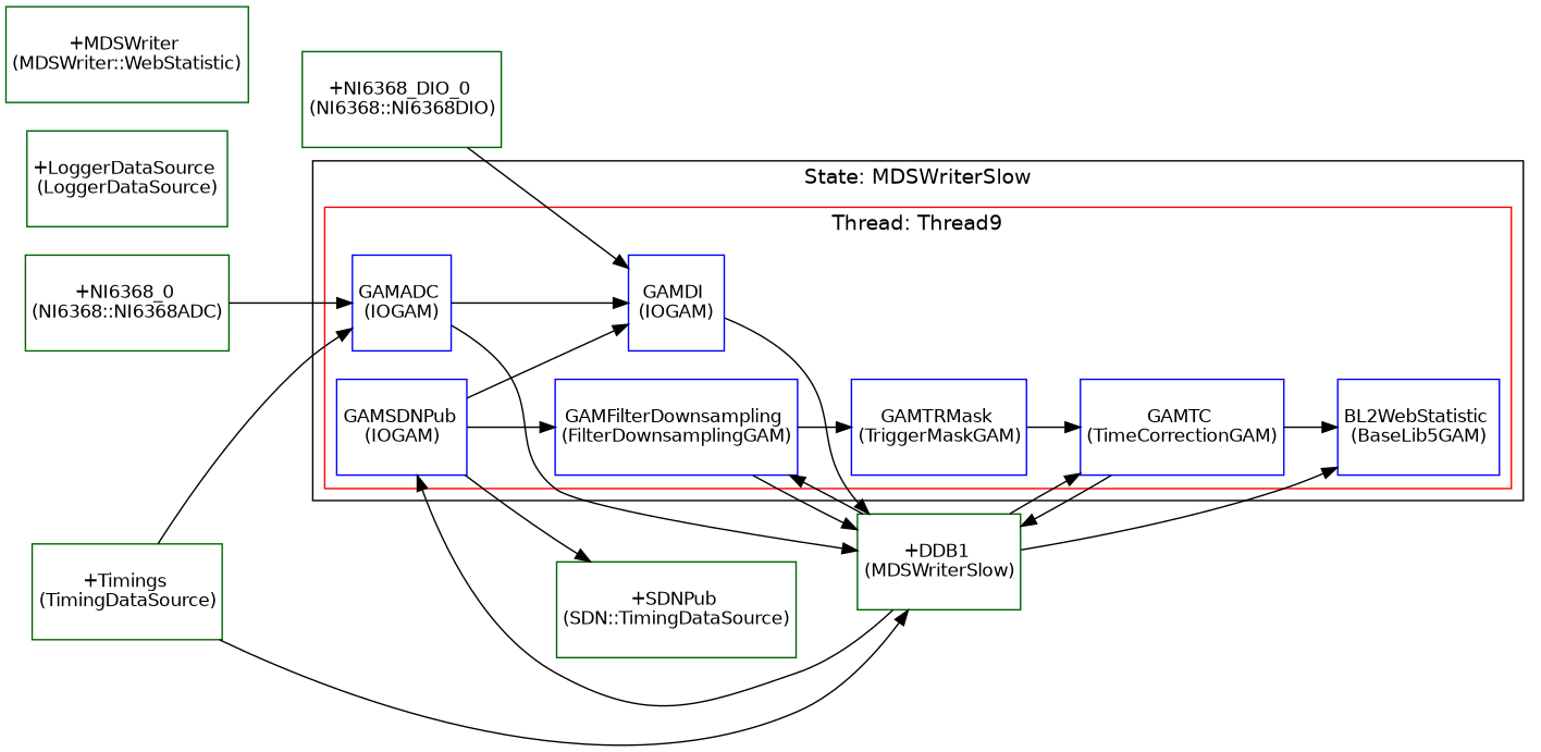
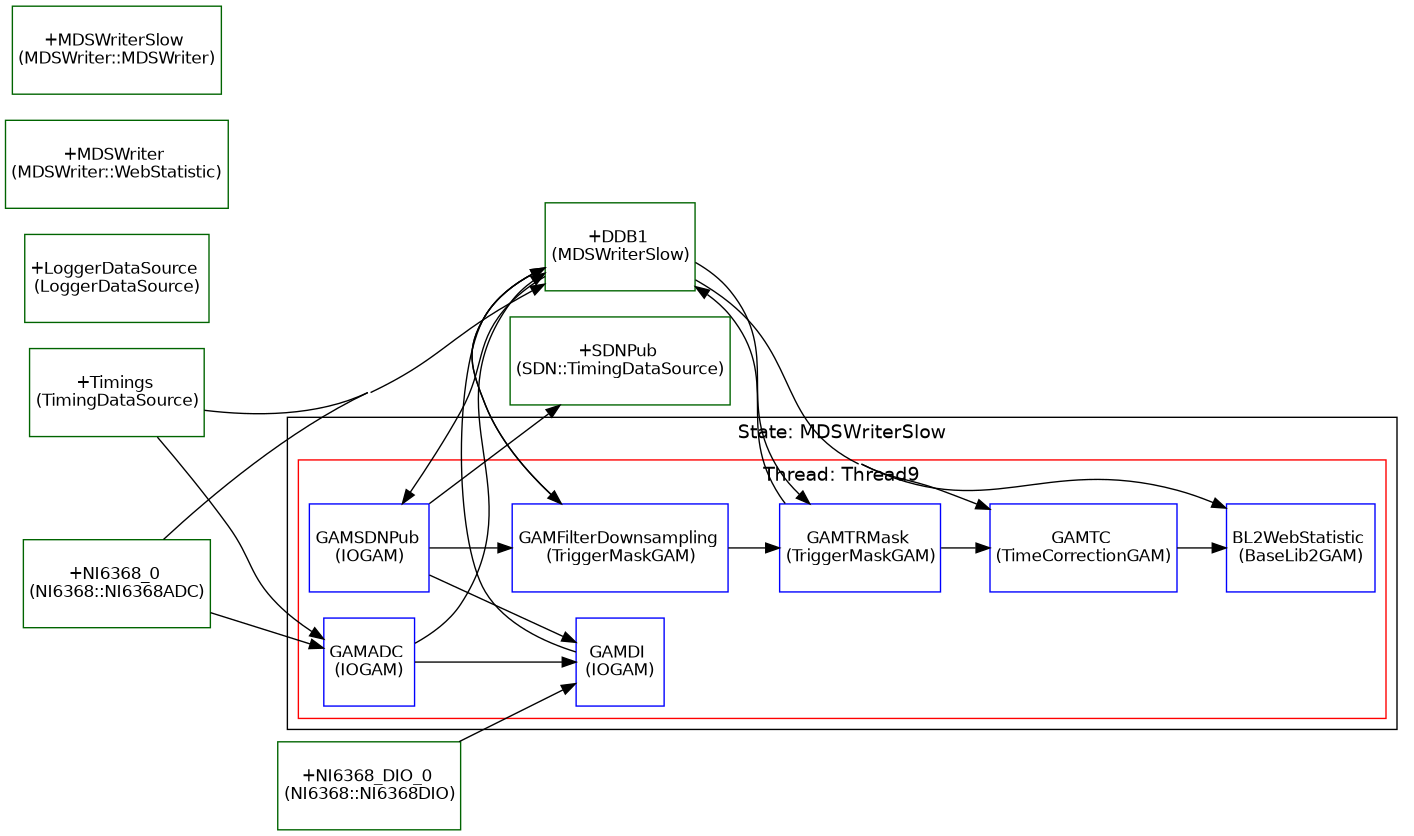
  digraph {
    concentrate=true
    fontname="DejaVu Sans"
    rankdir=LR
    node [color=darkgreen fillcolor=white fontname="DejaVu Sans" margin=0 shape=record style=filled]
    edge [fontname="DejaVu Sans"]
    n1 [color=blue label=<<TABLE border="0" cellborder="0"><TR><TD width="60" height="60"><font point-size="12">GAMADC <BR/>(IOGAM)</font></TD></TR></TABLE>>]
    n2 [color=blue label=<<TABLE border="0" cellborder="0"><TR><TD width="60" height="60"><font point-size="12">GAMDI <BR/>(IOGAM)</font></TD></TR></TABLE>>]
    n3 [color=blue label=<<TABLE border="0" cellborder="0"><TR><TD width="60" height="60"><font point-size="12">GAMSDNPub <BR/>(IOGAM)</font></TD></TR></TABLE>>]
-   n4 [color=blue label=<<TABLE border="0" cellborder="0"><TR><TD width="60" height="60"><font point-size="12">GAMFilterDownsampling <BR/>(FilterDownsamplingGAM)</font></TD></TR></TABLE>>]
+   n4 [color=blue label=<<TABLE border="0" cellborder="0"><TR><TD width="60" height="60"><font point-size="12">GAMFilterDownsampling <BR/>(TriggerMaskGAM)</font></TD></TR></TABLE>>]
    n5 [color=blue label=<<TABLE border="0" cellborder="0"><TR><TD width="60" height="60"><font point-size="12">GAMTRMask <BR/>(TriggerMaskGAM)</font></TD></TR></TABLE>>]
    n6 [color=blue label=<<TABLE border="0" cellborder="0"><TR><TD width="60" height="60"><font point-size="12">GAMTC <BR/>(TimeCorrectionGAM)</font></TD></TR></TABLE>>]
-   n7 [color=blue label=<<TABLE border="0" cellborder="0"><TR><TD width="60" height="60"><font point-size="12">BL2WebStatistic <BR/>(BaseLib5GAM)</font></TD></TR></TABLE>>]
+   n7 [color=blue label=<<TABLE border="0" cellborder="0"><TR><TD width="60" height="60"><font point-size="12">BL2WebStatistic <BR/>(BaseLib2GAM)</font></TD></TR></TABLE>>]
    n8 [label=<<TABLE border="0" cellborder="0"><TR><TD width="60" height="60"><font point-size="12">+DDB1 <BR/>(MDSWriterSlow)</font></TD></TR></TABLE>>]
    n9 [label=<<TABLE border="0" cellborder="0"><TR><TD width="60" height="60"><font point-size="12">+SDNPub <BR/>(SDN::TimingDataSource)</font></TD></TR></TABLE>>]
    n10 [label=<<TABLE border="0" cellborder="0"><TR><TD width="60" height="60"><font point-size="12">+LoggerDataSource <BR/>(LoggerDataSource)</font></TD></TR></TABLE>>]
    n11 [label=<<TABLE border="0" cellborder="0"><TR><TD width="60" height="60"><font point-size="12">+Timings <BR/>(TimingDataSource)</font></TD></TR></TABLE>>]
    n12 [label=<<TABLE border="0" cellborder="0"><TR><TD width="60" height="60"><font point-size="12">+NI6368_0 <BR/>(NI6368::NI6368ADC)</font></TD></TR></TABLE>>]
    n13 [label=<<TABLE border="0" cellborder="0"><TR><TD width="60" height="60"><font point-size="12">+NI6368_DIO_0 <BR/>(NI6368::NI6368DIO)</font></TD></TR></TABLE>>]
    n14 [label=<<TABLE border="0" cellborder="0"><TR><TD width="60" height="60"><font point-size="12">+MDSWriter <BR/>(MDSWriter::WebStatistic)</font></TD></TR></TABLE>>]
+   n15 [label=<<TABLE border="0" cellborder="0"><TR><TD width="60" height="60"><font point-size="12">+MDSWriterSlow <BR/>(MDSWriter::MDSWriter)</font></TD></TR></TABLE>>]
    subgraph cluster_1 {
      label="State: MDSWriterSlow"
      subgraph cluster_2 {
        color=red
        label="Thread: Thread9"
        n1
        n2
        n3
        n4
        n5
        n6
        n7
      }
    }
    n1 -> n2
    n1 -> n8
    n2 -> n8
    n3 -> n2
    n3 -> n4
    n3 -> n9
    n4 -> n5
    n4 -> n8
    n5 -> n6
    n5 -> n8
    n6 -> n7
-   n6 -> n8
+   n12 -> n8
    n8 -> n3
    n8 -> n4
    n8 -> n5
    n8 -> n6
    n8 -> n7
    n11 -> n1
    n11 -> n8
    n12 -> n1
    n13 -> n2
  }
